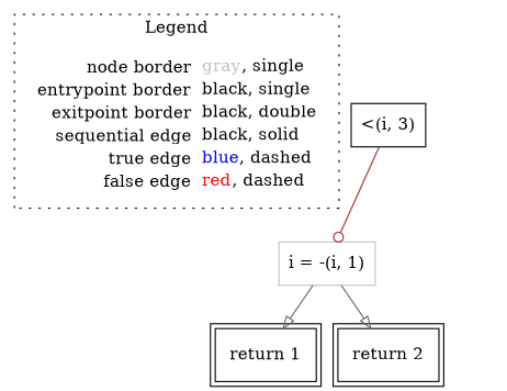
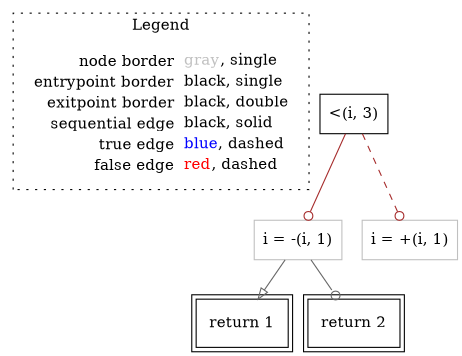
  digraph {
    node [shape=rect color=black]
    edge [arrowhead=odot color=brown]
    n1 [label=<<table border="0" cellpadding="2" cellspacing="0" cellborder="0"><tr><td align="right">node border&nbsp;</td><td align="left"><font color="gray">gray</font>, single</td></tr><tr><td align="right">entrypoint border&nbsp;</td><td align="left"><font color="black">black</font>, single</td></tr><tr><td align="right">exitpoint border&nbsp;</td><td align="left"><font color="black">black</font>, double</td></tr><tr><td align="right">sequential edge&nbsp;</td><td align="left"><font color="black">black</font>, solid</td></tr><tr><td align="right">true edge&nbsp;</td><td align="left"><font color="blue">blue</font>, dashed</td></tr><tr><td align="right">false edge&nbsp;</td><td align="left"><font color="red">red</font>, dashed</td></tr></table>> shape=plaintext color=""]
    n2 [label=<&lt;(i, 3)>]
    n3 [color=gray label=<i = -(i, 1)>]
+   n4 [color=gray label=<i = +(i, 1)>]
    n5 [label=<return 1> peripheries=2]
    n6 [label=<return 2> peripheries=2]
    subgraph cluster_1 {
      label=Legend
      style=dotted
      n1
    }
    n2 -> n3 [style=solid]
+   n2 -> n4 [style=dashed]
    n3 -> n5 [arrowhead=onormal color=gray40]
-   n3 -> n6 [arrowhead=onormal color=gray40]
+   n3 -> n6 [color=gray40]
  }
